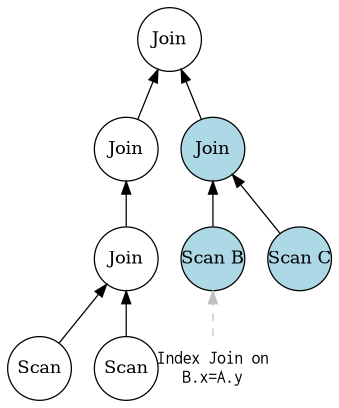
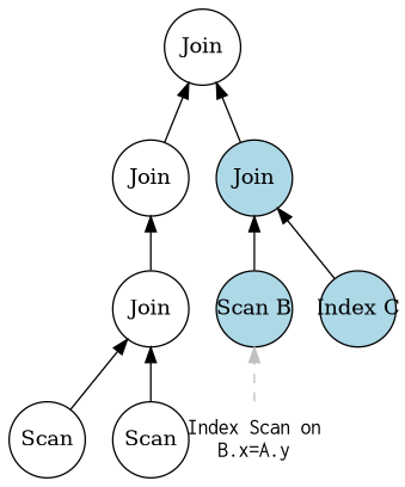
  digraph {
    rankdir=BT
    splines=line
    node [fixedsize=true shape=circle]
    n1 [height=0.7 label=Join width=0.7]
    n2 [height=0.7 label=Join width=0.7]
    n3 [height=0.7 label=Join width=0.7]
    n4 [height=0.7 label=Scan width=0.7]
    n5 [height=0.7 label=Scan width=0.7]
    n6 [fillcolor=lightblue height=0.7 label=Join style=filled width=0.7]
    n7 [fillcolor=lightblue height=0.7 label="Scan B" style=filled width=0.7]
-   n8 [fillcolor=lightblue height=0.7 label="Scan C" style=filled width=0.7]
-   n9 [fontname=Courier height=0.7 label="Index Join on\nB.x=A.y" shape=none width=0.7]
+   n8 [fillcolor=lightblue height=0.7 label="Index C" style=filled width=0.7]
+   n9 [fontname=Courier height=0.7 label="Index Scan on\nB.x=A.y" shape=none width=0.7]
    n2 -> n1
    n3 -> n2
    n4 -> n3
    n5 -> n3
    n6 -> n1
    n7 -> n6
    n8 -> n6
    n9 -> n7 [color=gray style=dashed]
  }
